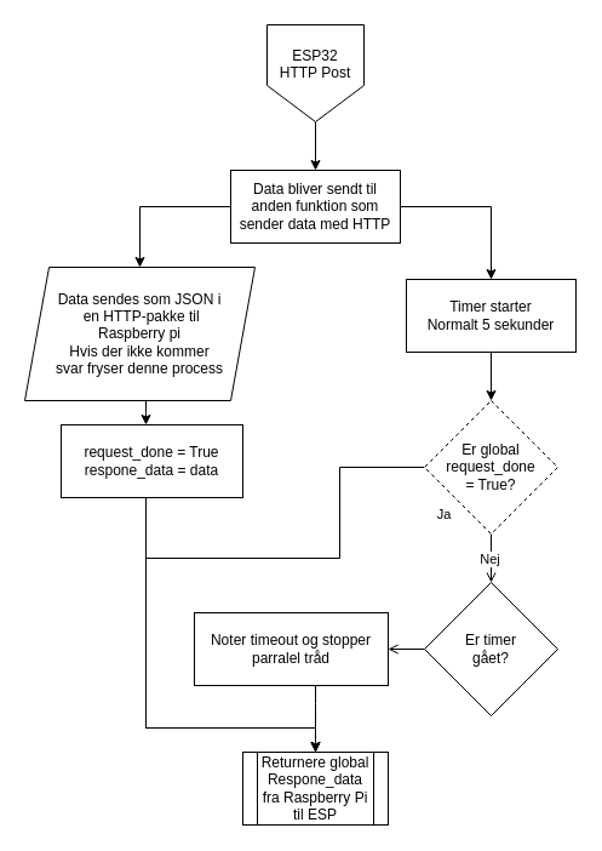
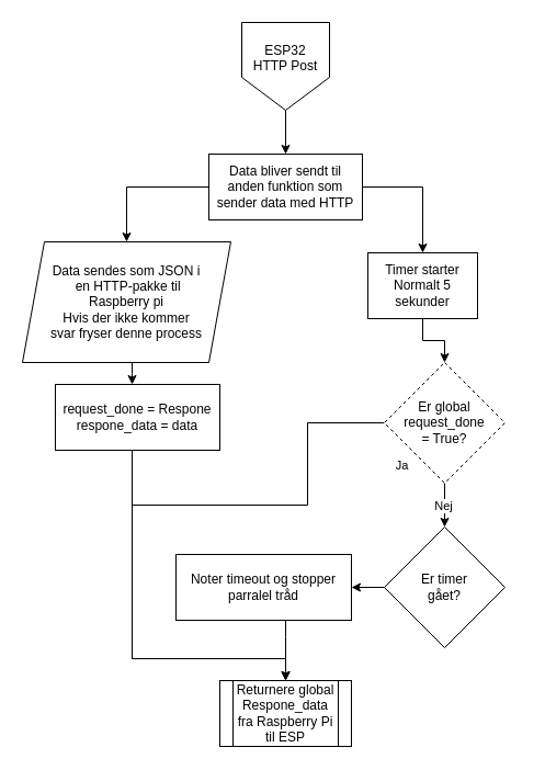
  <mxCell id="0" />
  <mxCell id="1" parent="0" />
  <mxCell id="2" value="" style="edgeStyle=orthogonalEdgeStyle;rounded=0;orthogonalLoop=1;jettySize=auto;html=1;" edge="1" parent="1" source="3" target="7"><mxGeometry relative="1" as="geometry" /></mxCell>
  <mxCell id="3" value="ESP32&lt;br&gt;&lt;div&gt;HTTP Post&lt;/div&gt;&lt;div&gt;&lt;br&gt;&lt;/div&gt;" style="shape=offPageConnector;whiteSpace=wrap;html=1;" vertex="1" parent="1"><mxGeometry x="220" y="20" width="80" height="80" as="geometry" /></mxCell>
  <mxCell id="4" value="Returnere global&lt;div&gt;Respone_data&lt;br&gt;&lt;div&gt;fra Raspberry Pi&lt;/div&gt;&lt;div&gt;til ESP&lt;/div&gt;&lt;/div&gt;" style="shape=process;whiteSpace=wrap;html=1;backgroundOutline=1;" vertex="1" parent="1"><mxGeometry x="200" y="620" width="120" height="60" as="geometry" /></mxCell>
  <mxCell id="5" value="" style="edgeStyle=orthogonalEdgeStyle;rounded=0;orthogonalLoop=1;jettySize=auto;html=1;" edge="1" parent="1" source="7" target="9"><mxGeometry relative="1" as="geometry" /></mxCell>
  <mxCell id="6" value="" style="edgeStyle=orthogonalEdgeStyle;rounded=0;orthogonalLoop=1;jettySize=auto;html=1;entryX=0.5;entryY=0;entryDx=0;entryDy=0;" edge="1" parent="1" source="7" target="12"><mxGeometry relative="1" as="geometry"><mxPoint x="110" y="170" as="targetPoint" /><Array as="points"><mxPoint x="115" y="170" /></Array></mxGeometry></mxCell>
  <mxCell id="7" value="Data bliver sendt til&lt;div&gt;anden funktion som&lt;/div&gt;&lt;div&gt;sender data med HTTP&lt;/div&gt;" style="rounded=0;whiteSpace=wrap;html=1;" vertex="1" parent="1"><mxGeometry x="190" y="140" width="140" height="60" as="geometry" /></mxCell>
  <mxCell id="8" value="" style="edgeStyle=orthogonalEdgeStyle;rounded=0;orthogonalLoop=1;jettySize=auto;html=1;" edge="1" parent="1" source="9" target="17"><mxGeometry relative="1" as="geometry" /></mxCell>
- <mxCell id="9" value="Timer starter&lt;div&gt;Normalt 5 sekunder&lt;/div&gt;" style="rounded=0;whiteSpace=wrap;html=1;" vertex="1" parent="1"><mxGeometry x="335" y="230" width="140" height="60" as="geometry" /></mxCell>
+ <mxCell id="9" value="Timer starter&lt;div&gt;Normalt 5 sekunder&lt;/div&gt;" style="rounded=0;whiteSpace=wrap;html=1;" vertex="1" parent="1"><mxGeometry x="335" y="230" width="100" height="60" as="geometry" /></mxCell>
  <mxCell id="10" value="" style="edgeStyle=orthogonalEdgeStyle;rounded=0;orthogonalLoop=1;jettySize=auto;html=1;entryX=0.5;entryY=0;entryDx=0;entryDy=0;exitX=0.5;exitY=1;exitDx=0;exitDy=0;" edge="1" parent="1" source="22" target="4"><mxGeometry relative="1" as="geometry"><mxPoint x="85" y="410" as="targetPoint" /><mxPoint x="110" y="430" as="sourcePoint" /><Array as="points"><mxPoint x="120" y="410" /><mxPoint x="120" y="600" /><mxPoint x="260" y="600" /></Array></mxGeometry></mxCell>
  <mxCell id="11" value="" style="edgeStyle=orthogonalEdgeStyle;rounded=0;orthogonalLoop=1;jettySize=auto;html=1;" edge="1" parent="1" source="12" target="22"><mxGeometry relative="1" as="geometry"><Array as="points"><mxPoint x="120" y="340" /><mxPoint x="120" y="340" /></Array></mxGeometry></mxCell>
  <mxCell id="12" value="Data sendes&amp;nbsp;&lt;span style=&quot;background-color: transparent; color: light-dark(rgb(0, 0, 0), rgb(255, 255, 255));&quot;&gt;som JSON i&lt;/span&gt;&lt;div&gt;&lt;span style=&quot;background-color: transparent; color: light-dark(rgb(0, 0, 0), rgb(255, 255, 255));&quot;&gt;&amp;nbsp;en&amp;nbsp;&lt;/span&gt;&lt;span style=&quot;background-color: transparent; color: light-dark(rgb(0, 0, 0), rgb(255, 255, 255));&quot;&gt;HTTP-pakke til&lt;/span&gt;&lt;div&gt;Raspberry pi&lt;/div&gt;&lt;div&gt;Hvis der ikke kommer&lt;/div&gt;&lt;div&gt;svar fryser denne process&lt;/div&gt;&lt;/div&gt;" style="shape=parallelogram;perimeter=parallelogramPerimeter;whiteSpace=wrap;html=1;fixedSize=1;" vertex="1" parent="1"><mxGeometry x="20" y="220" width="190" height="110" as="geometry" /></mxCell>
  <mxCell id="13" value="" style="edgeStyle=orthogonalEdgeStyle;rounded=0;orthogonalLoop=1;jettySize=auto;html=1;entryX=0.5;entryY=0;entryDx=0;entryDy=0;" edge="1" parent="1" source="17" target="4"><mxGeometry relative="1" as="geometry"><mxPoint x="330" y="385" as="targetPoint" /><Array as="points"><mxPoint x="280" y="385" /><mxPoint x="280" y="460" /><mxPoint x="120" y="460" /><mxPoint x="120" y="600" /><mxPoint x="260" y="600" /></Array></mxGeometry></mxCell>
  <mxCell id="14" value="Ja" style="edgeLabel;html=1;align=center;verticalAlign=middle;resizable=0;points=[];" vertex="1" connectable="0" parent="13"><mxGeometry x="-0.096" y="-3" relative="1" as="geometry"><mxPoint x="213" y="-34" as="offset" /></mxGeometry></mxCell>
- <mxCell id="15" value="" style="edgeStyle=orthogonalEdgeStyle;rounded=0;orthogonalLoop=1;jettySize=auto;html=1;endArrow=open;" edge="1" parent="1" source="17" target="19"><mxGeometry relative="1" as="geometry" /></mxCell>
+ <mxCell id="15" value="" style="edgeStyle=orthogonalEdgeStyle;rounded=0;orthogonalLoop=1;jettySize=auto;html=1;" edge="1" parent="1" source="17" target="19"><mxGeometry relative="1" as="geometry" /></mxCell>
  <mxCell id="16" value="Nej" style="edgeLabel;html=1;align=center;verticalAlign=middle;resizable=0;points=[];" vertex="1" connectable="0" parent="15"><mxGeometry x="-0.38" y="-2" relative="1" as="geometry"><mxPoint y="8" as="offset" /></mxGeometry></mxCell>
  <mxCell id="17" value="Er global&lt;div&gt;request_done&lt;/div&gt;&lt;div&gt;= True?&lt;/div&gt;" style="rhombus;whiteSpace=wrap;html=1;dashed=1;" vertex="1" parent="1"><mxGeometry x="350" y="330" width="110" height="110" as="geometry" /></mxCell>
- <mxCell id="18" value="" style="edgeStyle=orthogonalEdgeStyle;rounded=0;orthogonalLoop=1;jettySize=auto;html=1;endArrow=open;" edge="1" parent="1" source="19" target="21"><mxGeometry relative="1" as="geometry" /></mxCell>
+ <mxCell id="18" value="" style="edgeStyle=orthogonalEdgeStyle;rounded=0;orthogonalLoop=1;jettySize=auto;html=1;" edge="1" parent="1" source="19" target="21"><mxGeometry relative="1" as="geometry" /></mxCell>
  <mxCell id="19" value="Er timer&lt;div&gt;gået?&lt;/div&gt;" style="rhombus;whiteSpace=wrap;html=1;" vertex="1" parent="1"><mxGeometry x="350" y="480" width="110" height="110" as="geometry" /></mxCell>
  <mxCell id="20" value="" style="edgeStyle=orthogonalEdgeStyle;rounded=0;orthogonalLoop=1;jettySize=auto;html=1;" edge="1" parent="1" source="21" target="4"><mxGeometry relative="1" as="geometry"><Array as="points"><mxPoint x="260" y="580" /><mxPoint x="260" y="580" /></Array></mxGeometry></mxCell>
  <mxCell id="21" value="Noter timeout og stopper&lt;div&gt;parralel tråd&lt;/div&gt;" style="rounded=0;whiteSpace=wrap;html=1;" vertex="1" parent="1"><mxGeometry x="160" y="505" width="160" height="60" as="geometry" /></mxCell>
- <mxCell id="22" value="request_done = True&lt;div&gt;respone_data = data&lt;/div&gt;" style="whiteSpace=wrap;html=1;" vertex="1" parent="1"><mxGeometry x="50" y="350" width="150" height="60" as="geometry" /></mxCell>
+ <mxCell id="22" value="request_done = Respone&lt;div&gt;respone_data = data&lt;/div&gt;" style="whiteSpace=wrap;html=1;" vertex="1" parent="1"><mxGeometry x="50" y="350" width="150" height="60" as="geometry" /></mxCell>
